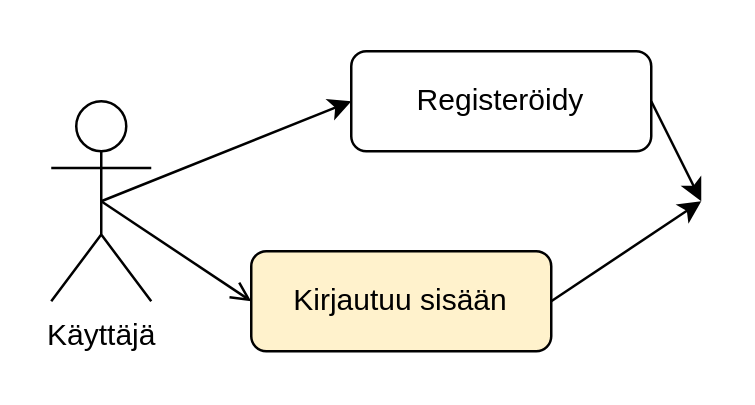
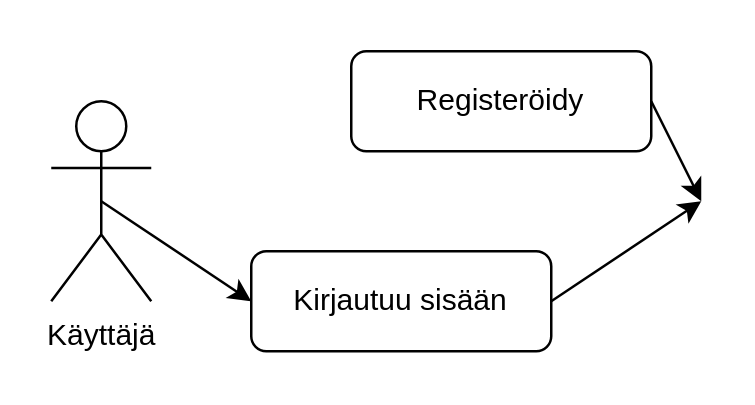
  <mxCell id="0" />
  <mxCell id="1" parent="0" />
  <mxCell id="2" value="Käyttäjä" style="shape=umlActor;verticalLabelPosition=bottom;verticalAlign=top;html=1;outlineConnect=0;" vertex="1" parent="1"><mxGeometry x="20" y="40" width="40" height="80" as="geometry" /></mxCell>
- <mxCell id="3" value="" style="endArrow=open;html=1;exitX=0.5;exitY=0.5;exitDx=0;exitDy=0;exitPerimeter=0;entryX=0;entryY=0.5;entryDx=0;entryDy=0;" edge="1" parent="1" source="2" target="6"><mxGeometry width="50" height="50" relative="1" as="geometry"><mxPoint x="40" y="70" as="sourcePoint" /><mxPoint x="120" y="120" as="targetPoint" /></mxGeometry></mxCell>
- <mxCell id="4" value="" style="endArrow=classic;html=1;exitX=0.5;exitY=0.5;exitDx=0;exitDy=0;exitPerimeter=0;entryX=0;entryY=0.5;entryDx=0;entryDy=0;" edge="1" parent="1" source="2" target="5"><mxGeometry width="50" height="50" relative="1" as="geometry"><mxPoint x="80" y="100" as="sourcePoint" /><mxPoint x="120" y="40" as="targetPoint" /></mxGeometry></mxCell>
+ <mxCell id="3" value="" style="endArrow=classic;html=1;exitX=0.5;exitY=0.5;exitDx=0;exitDy=0;exitPerimeter=0;entryX=0;entryY=0.5;entryDx=0;entryDy=0;" edge="1" parent="1" source="2" target="6"><mxGeometry width="50" height="50" relative="1" as="geometry"><mxPoint x="40" y="70" as="sourcePoint" /><mxPoint x="120" y="120" as="targetPoint" /></mxGeometry></mxCell>
  <mxCell id="5" value="Registeröidy" style="rounded=1;whiteSpace=wrap;html=1;" vertex="1" parent="1"><mxGeometry x="140" y="20" width="120" height="40" as="geometry" /></mxCell>
- <mxCell id="6" value="Kirjautuu sisään" style="rounded=1;whiteSpace=wrap;html=1;fillColor=#fff2cc;" vertex="1" parent="1"><mxGeometry x="100" y="100" width="120" height="40" as="geometry" /></mxCell>
+ <mxCell id="6" value="Kirjautuu sisään" style="rounded=1;whiteSpace=wrap;html=1;" vertex="1" parent="1"><mxGeometry x="100" y="100" width="120" height="40" as="geometry" /></mxCell>
  <mxCell id="7" value="" style="endArrow=classic;html=1;exitX=1;exitY=0.5;exitDx=0;exitDy=0;" edge="1" parent="1" source="5"><mxGeometry width="50" height="50" relative="1" as="geometry"><mxPoint x="220" y="70" as="sourcePoint" /><mxPoint x="280" y="80" as="targetPoint" /></mxGeometry></mxCell>
  <mxCell id="8" value="" style="endArrow=classic;html=1;" edge="1" parent="1"><mxGeometry width="50" height="50" relative="1" as="geometry"><mxPoint x="220" y="120" as="sourcePoint" /><mxPoint x="280" y="80" as="targetPoint" /><Array as="points" /></mxGeometry></mxCell>
